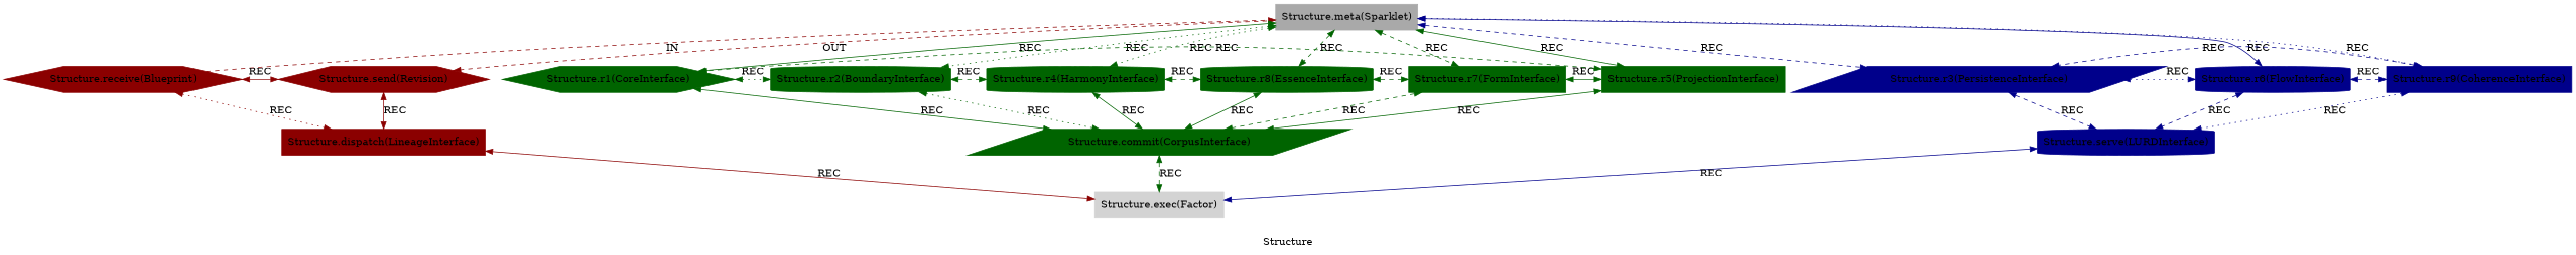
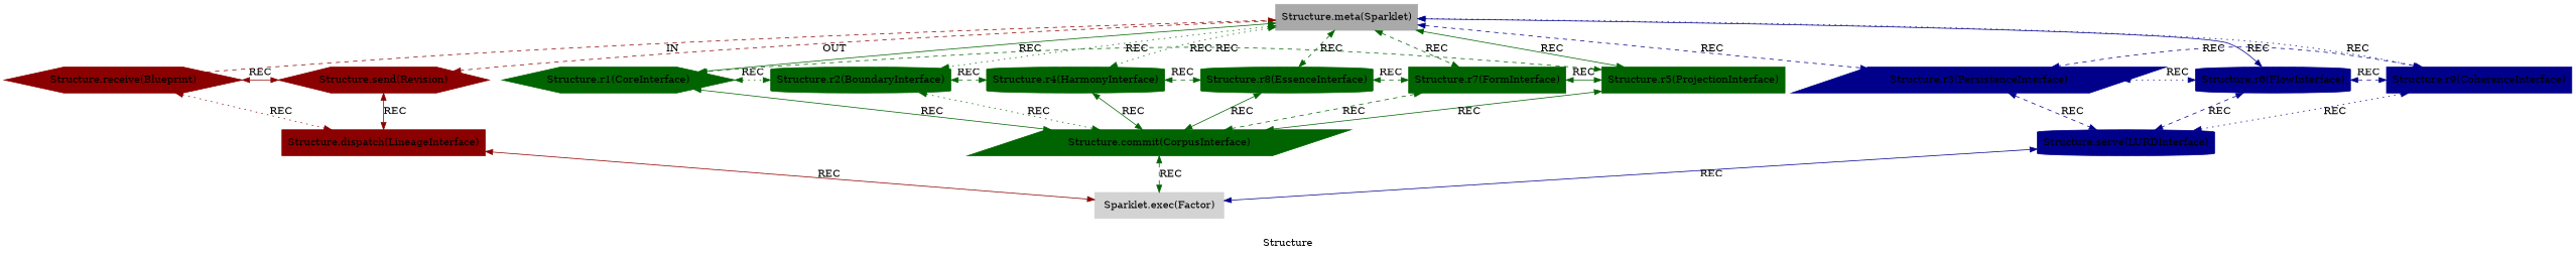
  strict digraph {
    color=lightgray
    label=Structure
    style=filled
    node [color=darkgreen shape=box style=filled]
    edge [color=darkgreen style=dashed dir=both]
    n1 [color=darkred label="Structure.receive(Blueprint)" shape=hexagon]
    n2 [color=darkgray label="Structure.meta(Sparklet)"]
    n3 [color=darkred label="Structure.send(Revision)" shape=hexagon]
    n4 [color=darkred label="Structure.dispatch(LineageInterface)"]
    n5 [label="Structure.r1(CoreInterface)" shape=hexagon]
    n6 [label="Structure.r2(BoundaryInterface)" shape=cylinder]
    n7 [label="Structure.r4(HarmonyInterface)" shape=cylinder]
    n8 [label="Structure.r8(EssenceInterface)" shape=cylinder]
    n9 [label="Structure.r7(FormInterface)"]
    n10 [label="Structure.r5(ProjectionInterface)"]
    n11 [color=darkblue label="Structure.r3(PersistenceInterface)" shape=parallelogram]
    n12 [color=darkblue label="Structure.r6(FlowInterface)" shape=cylinder]
    n13 [color=darkblue label="Structure.r9(CoherenceInterface)"]
    n14 [label="Structure.commit(CorpusInterface)" shape=parallelogram]
    n15 [color=darkblue label="Structure.serve(LURDInterface)" shape=cylinder]
-   n16 [color=lightgray label="Structure.exec(Factor)"]
+   n16 [color=lightgray label="Sparklet.exec(Factor)"]
    n1 -> n2 [color=darkred constraint=false label=IN dir=""]
    n1 -> n3 [color=darkred constraint=false label=REC style=solid]
    n1 -> n4 [color=darkred label=REC style=dotted]
    n2 -> n3 [color=darkred label=OUT dir=""]
    n2 -> n5 [label=REC style=solid]
    n2 -> n6 [label=REC style=dotted]
    n2 -> n7 [label=REC style=dotted]
    n2 -> n8 [label=REC]
    n2 -> n9 [label=REC]
    n2 -> n10 [label=REC style=solid]
    n2 -> n11 [color=darkblue label=REC]
    n2 -> n12 [color=darkblue label=REC style=solid]
    n2 -> n13 [color=darkblue label=REC style=dotted]
    n3 -> n4 [color=darkred label=REC style=solid]
    n4 -> n16 [color=darkred label=REC style=solid]
    n5 -> n6 [constraint=false label=REC style=dotted]
    n5 -> n14 [label=REC style=solid]
    n6 -> n7 [constraint=false label=REC]
    n6 -> n14 [label=REC style=dotted]
    n7 -> n8 [constraint=false label=REC]
    n7 -> n14 [label=REC style=solid]
    n8 -> n9 [constraint=false label=REC]
    n8 -> n14 [label=REC style=solid]
    n9 -> n10 [constraint=false label=REC style=solid]
    n9 -> n14 [label=REC]
    n10 -> n5 [constraint=false label=REC]
    n10 -> n14 [label=REC style=solid]
    n11 -> n12 [color=darkblue constraint=false label=REC style=dotted]
    n11 -> n15 [color=darkblue label=REC]
    n12 -> n13 [color=darkblue constraint=false label=REC]
    n12 -> n15 [color=darkblue label=REC]
    n13 -> n11 [color=darkblue constraint=false label=REC]
    n13 -> n15 [color=darkblue label=REC style=dotted]
    n14 -> n16 [label=REC]
    n15 -> n16 [color=darkblue label=REC style=solid]
  }
